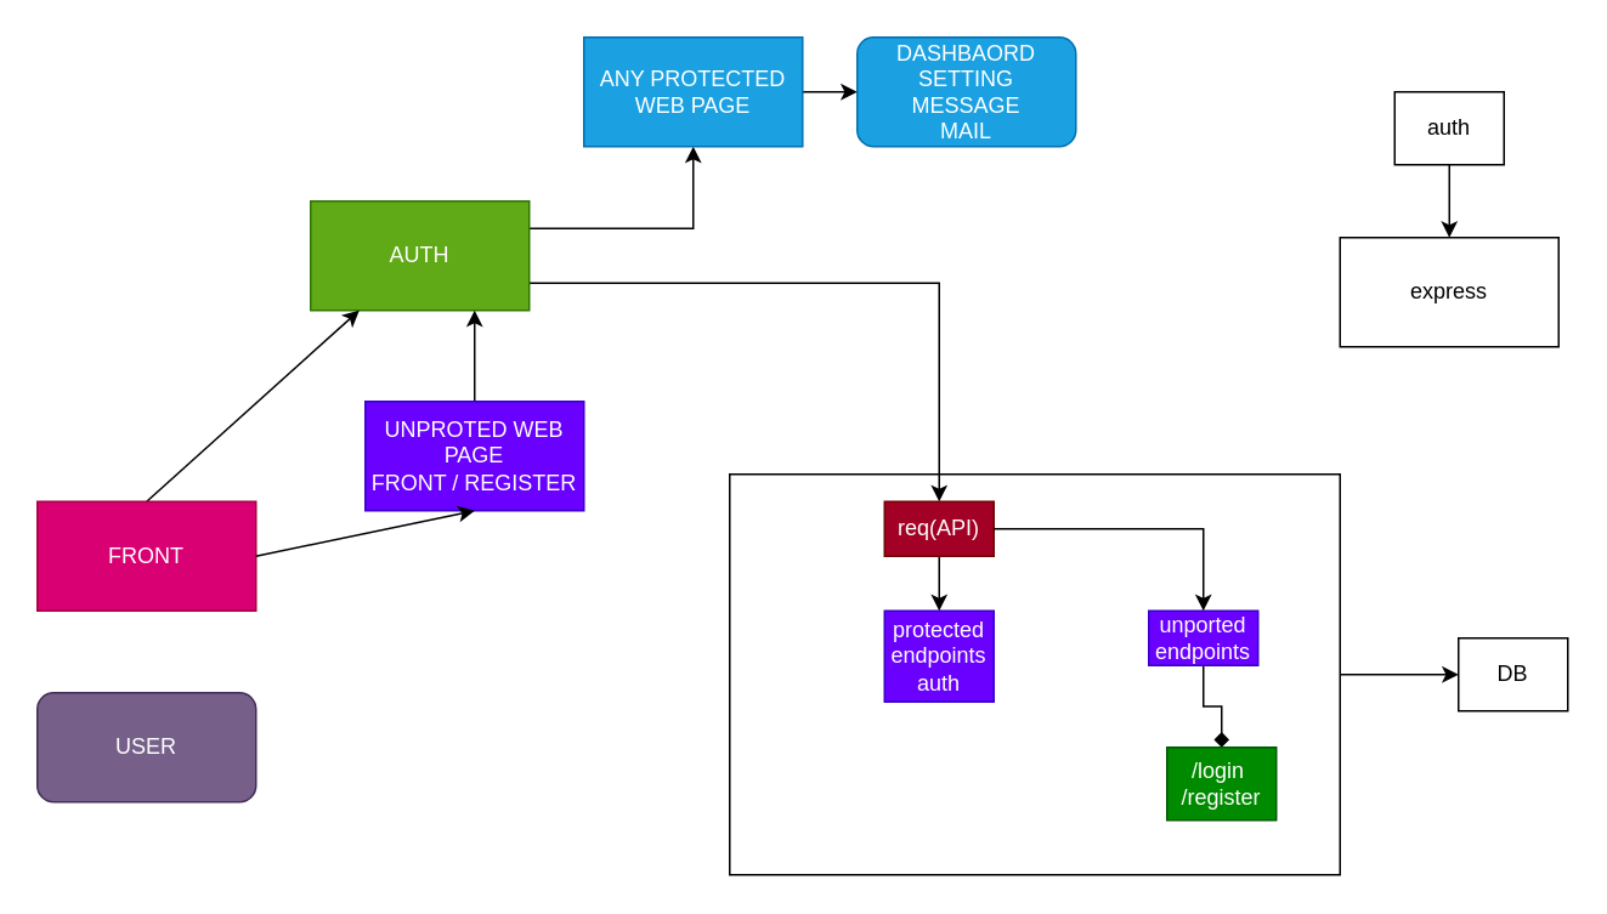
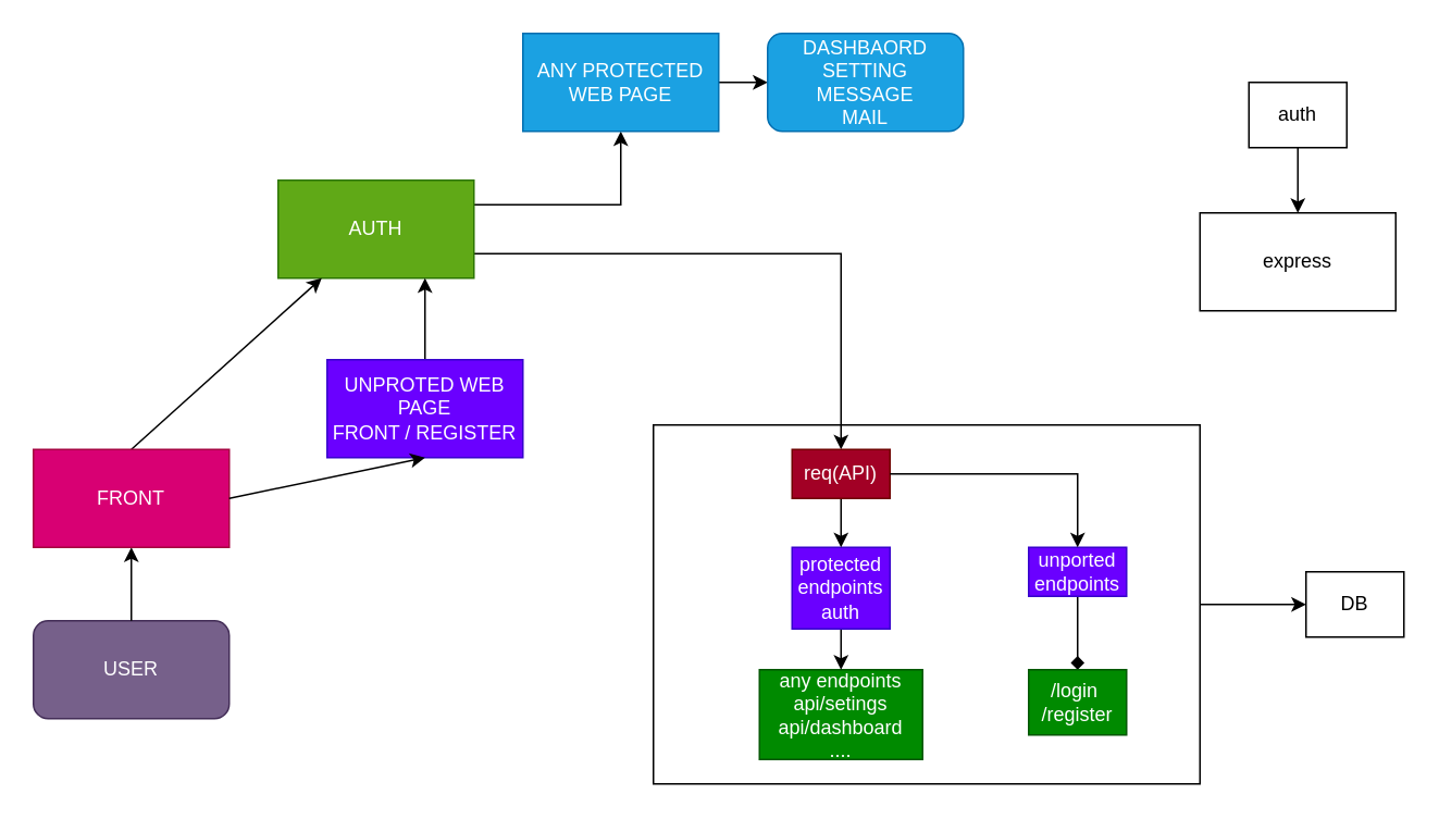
  <mxCell id="0" />
  <mxCell id="1" parent="0" />
  <mxCell id="2" value="" style="edgeStyle=orthogonalEdgeStyle;rounded=0;orthogonalLoop=1;jettySize=auto;html=1;exitX=1;exitY=0.25;exitDx=0;exitDy=0;" parent="1" source="6" target="8" edge="1"><mxGeometry relative="1" as="geometry" /></mxCell>
  <mxCell id="3" value="" style="whiteSpace=wrap;html=1;" parent="1" vertex="1"><mxGeometry x="400" y="260" width="335" height="220" as="geometry" /></mxCell>
  <mxCell id="4" value="USER" style="rounded=1;whiteSpace=wrap;html=1;fillColor=#76608a;fontColor=#ffffff;strokeColor=#432D57;" parent="1" vertex="1"><mxGeometry x="20" y="380" width="120" height="60" as="geometry" /></mxCell>
  <mxCell id="5" style="edgeStyle=orthogonalEdgeStyle;rounded=0;orthogonalLoop=1;jettySize=auto;html=1;exitX=1;exitY=0.75;exitDx=0;exitDy=0;" parent="1" target="20" edge="1" source="6"><mxGeometry relative="1" as="geometry"><mxPoint x="260" y="139.999" as="sourcePoint" /><mxPoint x="560" y="250" as="targetPoint" /></mxGeometry></mxCell>
  <mxCell id="6" value="AUTH" style="whiteSpace=wrap;html=1;fillColor=#60a917;fontColor=#ffffff;strokeColor=#2D7600;" parent="1" vertex="1"><mxGeometry x="170" y="110" width="120" height="60" as="geometry" /></mxCell>
  <mxCell id="7" style="edgeStyle=orthogonalEdgeStyle;rounded=0;orthogonalLoop=1;jettySize=auto;html=1;entryX=0;entryY=0.5;entryDx=0;entryDy=0;" parent="1" source="8" target="12" edge="1"><mxGeometry relative="1" as="geometry" /></mxCell>
  <mxCell id="8" value="ANY PROTECTED WEB PAGE" style="whiteSpace=wrap;html=1;fillColor=#1ba1e2;fontColor=#ffffff;strokeColor=#006EAF;" parent="1" vertex="1"><mxGeometry x="320" y="20" width="120" height="60" as="geometry" /></mxCell>
  <mxCell id="9" style="edgeStyle=orthogonalEdgeStyle;rounded=0;orthogonalLoop=1;jettySize=auto;html=1;entryX=0.75;entryY=1;entryDx=0;entryDy=0;" parent="1" source="10" target="6" edge="1"><mxGeometry relative="1" as="geometry" /></mxCell>
  <mxCell id="10" value="UNPROTED WEB PAGE&lt;br&gt;FRONT / REGISTER" style="whiteSpace=wrap;html=1;fillColor=#6a00ff;fontColor=#ffffff;strokeColor=#3700CC;" parent="1" vertex="1"><mxGeometry x="200" y="220" width="120" height="60" as="geometry" /></mxCell>
  <mxCell id="11" value="" style="endArrow=classic;html=1;rounded=0;exitX=0.5;exitY=0;exitDx=0;exitDy=0;" parent="1" source="14" target="6" edge="1"><mxGeometry width="50" height="50" relative="1" as="geometry"><mxPoint x="190" y="300" as="sourcePoint" /><mxPoint x="200" y="150" as="targetPoint" /></mxGeometry></mxCell>
  <mxCell id="12" value="DASHBAORD&lt;br&gt;SETTING&lt;br&gt;MESSAGE&lt;br&gt;MAIL" style="rounded=1;whiteSpace=wrap;html=1;fillColor=#1ba1e2;fontColor=#ffffff;strokeColor=#006EAF;" parent="1" vertex="1"><mxGeometry x="470" y="20" width="120" height="60" as="geometry" /></mxCell>
+ <mxCell id="13" value="" style="endArrow=classic;html=1;rounded=0;exitX=0.5;exitY=0;exitDx=0;exitDy=0;entryX=0.5;entryY=1;entryDx=0;entryDy=0;" parent="1" source="4" target="14" edge="1"><mxGeometry width="50" height="50" relative="1" as="geometry"><mxPoint x="3" y="380" as="sourcePoint" /><mxPoint x="154" y="159" as="targetPoint" /></mxGeometry></mxCell>
  <mxCell id="14" value="FRONT" style="whiteSpace=wrap;html=1;fillColor=#d80073;fontColor=#ffffff;strokeColor=#A50040;" parent="1" vertex="1"><mxGeometry x="20" y="275" width="120" height="60" as="geometry" /></mxCell>
  <mxCell id="15" value="" style="endArrow=classic;html=1;rounded=0;exitX=1;exitY=0.5;exitDx=0;exitDy=0;entryX=0.5;entryY=1;entryDx=0;entryDy=0;" parent="1" source="14" target="10" edge="1"><mxGeometry width="50" height="50" relative="1" as="geometry"><mxPoint x="100" y="389" as="sourcePoint" /><mxPoint x="211" y="270" as="targetPoint" /></mxGeometry></mxCell>
+ <mxCell id="16" value="any endpoints&lt;br&gt;api/setings&lt;br&gt;api/dashboard&lt;div&gt;....&lt;/div&gt;" style="text;html=1;align=center;verticalAlign=middle;whiteSpace=wrap;rounded=0;fillColor=#008a00;fontColor=#ffffff;strokeColor=#005700;" parent="1" vertex="1"><mxGeometry x="465" y="410" width="100" height="55" as="geometry" /></mxCell>
+ <mxCell id="17" style="edgeStyle=orthogonalEdgeStyle;rounded=0;orthogonalLoop=1;jettySize=auto;html=1;entryX=0.5;entryY=0;entryDx=0;entryDy=0;" parent="1" source="18" target="16" edge="1"><mxGeometry relative="1" as="geometry" /></mxCell>
  <mxCell id="18" value="protected&lt;br&gt;endpoints&lt;br&gt;auth" style="text;html=1;align=center;verticalAlign=middle;whiteSpace=wrap;rounded=0;fillColor=#6a00ff;fontColor=#ffffff;strokeColor=#3700CC;" parent="1" vertex="1"><mxGeometry x="485" y="335" width="60" height="50" as="geometry" /></mxCell>
  <mxCell id="19" style="edgeStyle=orthogonalEdgeStyle;rounded=0;orthogonalLoop=1;jettySize=auto;html=1;entryX=0.5;entryY=0;entryDx=0;entryDy=0;" parent="1" source="20" target="18" edge="1"><mxGeometry relative="1" as="geometry" /></mxCell>
  <mxCell id="20" value="req(API)" style="text;html=1;align=center;verticalAlign=middle;whiteSpace=wrap;rounded=0;fillColor=#a20025;fontColor=#ffffff;strokeColor=#6F0000;" parent="1" vertex="1"><mxGeometry x="485" y="275" width="60" height="30" as="geometry" /></mxCell>
  <mxCell id="21" value="" style="edgeStyle=orthogonalEdgeStyle;rounded=0;orthogonalLoop=1;jettySize=auto;html=1;entryX=0.5;entryY=0;entryDx=0;entryDy=0;endArrow=diamond;" parent="1" source="22" target="24" edge="1"><mxGeometry relative="1" as="geometry"><mxPoint x="705" y="330" as="targetPoint" /></mxGeometry></mxCell>
  <mxCell id="22" value="unported endpoints" style="text;html=1;align=center;verticalAlign=middle;whiteSpace=wrap;rounded=0;fillColor=#6a00ff;fontColor=#ffffff;strokeColor=#3700CC;" parent="1" vertex="1"><mxGeometry x="630" y="335" width="60" height="30" as="geometry" /></mxCell>
  <mxCell id="23" style="edgeStyle=orthogonalEdgeStyle;rounded=0;orthogonalLoop=1;jettySize=auto;html=1;entryX=0.5;entryY=0;entryDx=0;entryDy=0;" parent="1" source="20" target="22" edge="1"><mxGeometry relative="1" as="geometry" /></mxCell>
- <mxCell id="24" value="/login&amp;nbsp;&lt;br&gt;/register" style="rounded=0;whiteSpace=wrap;html=1;fillColor=#008a00;fontColor=#ffffff;strokeColor=#005700;" parent="1" vertex="1"><mxGeometry x="640" y="410" width="60" height="40" as="geometry" /></mxCell>
+ <mxCell id="24" value="/login&amp;nbsp;&lt;br&gt;/register" style="rounded=0;whiteSpace=wrap;html=1;fillColor=#008a00;fontColor=#ffffff;strokeColor=#005700;" parent="1" vertex="1"><mxGeometry x="630" y="410" width="60" height="40" as="geometry" /></mxCell>
  <mxCell id="25" value="" style="edgeStyle=orthogonalEdgeStyle;rounded=0;orthogonalLoop=1;jettySize=auto;html=1;entryX=0;entryY=0.5;entryDx=0;entryDy=0;exitX=1;exitY=0.5;exitDx=0;exitDy=0;" parent="1" source="3" target="26" edge="1"><mxGeometry relative="1" as="geometry"><mxPoint x="765" y="320" as="sourcePoint" /><mxPoint x="855" y="305" as="targetPoint" /></mxGeometry></mxCell>
  <mxCell id="26" value="DB" style="rounded=0;whiteSpace=wrap;html=1;" parent="1" vertex="1"><mxGeometry x="800" y="350" width="60" height="40" as="geometry" /></mxCell>
  <mxCell id="27" value="" style="edgeStyle=orthogonalEdgeStyle;rounded=0;orthogonalLoop=1;jettySize=auto;html=1;" parent="1" source="28" target="29" edge="1"><mxGeometry relative="1" as="geometry" /></mxCell>
  <mxCell id="28" value="auth" style="whiteSpace=wrap;html=1;" parent="1" vertex="1"><mxGeometry x="765" y="50" width="60" height="40" as="geometry" /></mxCell>
  <mxCell id="29" value="express" style="whiteSpace=wrap;html=1;" parent="1" vertex="1"><mxGeometry x="735" y="130" width="120" height="60" as="geometry" /></mxCell>
